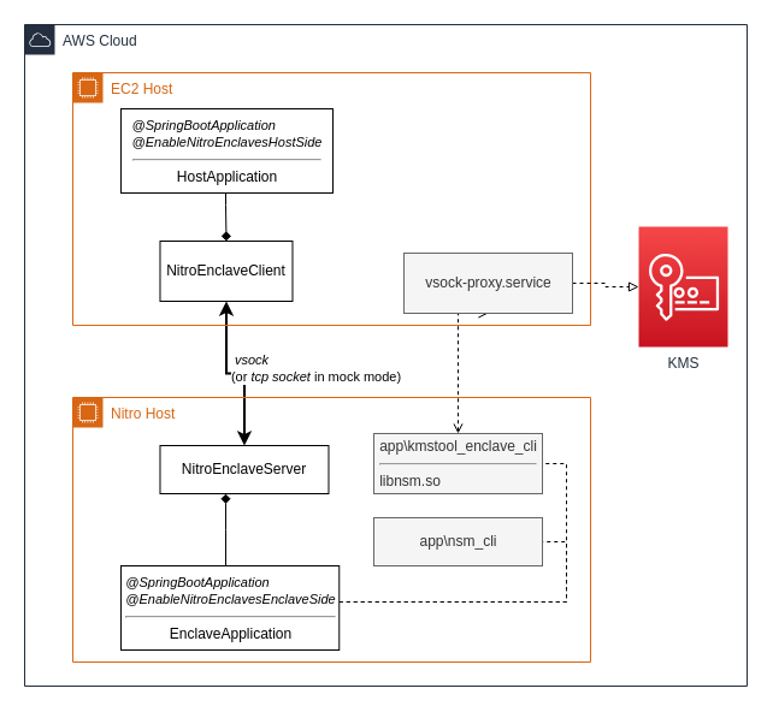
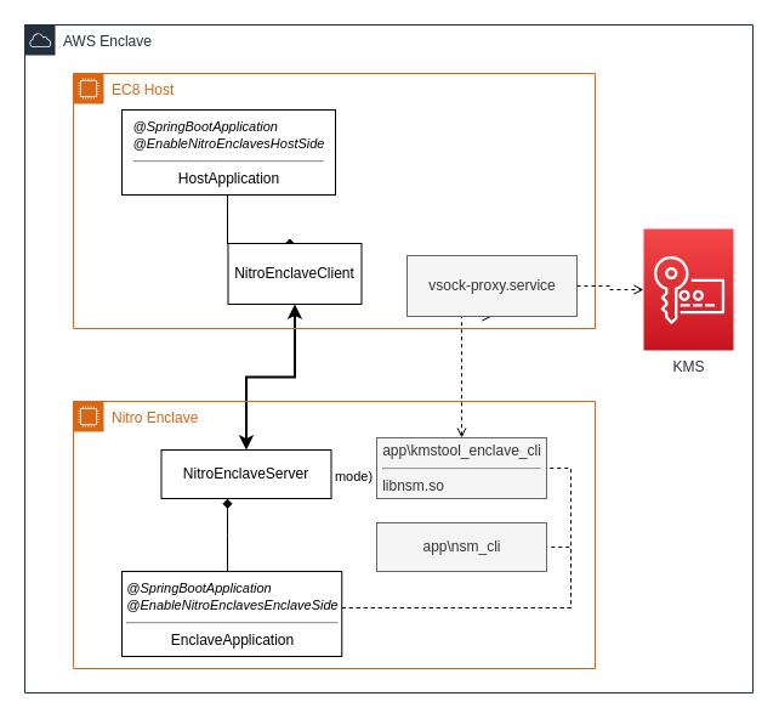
  <mxCell id="0" />
  <mxCell id="1" parent="0" />
  <mxCell id="2" value="&lt;div style=&quot;text-align: left&quot;&gt;&amp;nbsp;&lt;i&gt;vsock&lt;/i&gt;&lt;/div&gt;(or &lt;i&gt;tcp&amp;nbsp;socket&lt;/i&gt; in mock mode)" style="edgeStyle=orthogonalEdgeStyle;rounded=0;orthogonalLoop=1;jettySize=auto;html=1;startArrow=classic;startFill=1;strokeWidth=2;exitX=0.5;exitY=1;exitDx=0;exitDy=0;entryX=0.5;entryY=0;entryDx=0;entryDy=0;" parent="1" source="7" target="12" edge="1"><mxGeometry x="-0.167" y="75" relative="1" as="geometry"><Array as="points" /><mxPoint as="offset" /></mxGeometry></mxCell>
- <mxCell id="3" value="EC2 Host" style="points=[[0,0],[0.25,0],[0.5,0],[0.75,0],[1,0],[1,0.25],[1,0.5],[1,0.75],[1,1],[0.75,1],[0.5,1],[0.25,1],[0,1],[0,0.75],[0,0.5],[0,0.25]];outlineConnect=0;gradientColor=none;html=1;whiteSpace=wrap;fontSize=12;fontStyle=0;shape=mxgraph.aws4.group;grIcon=mxgraph.aws4.group_ec2_instance_contents;strokeColor=#D86613;fillColor=none;verticalAlign=top;align=left;spacingLeft=30;fontColor=#D86613;dashed=0;" parent="1" vertex="1"><mxGeometry x="60" y="60" width="430" height="210" as="geometry" /></mxCell>
- <mxCell id="4" value="Nitro Host" style="points=[[0,0],[0.25,0],[0.5,0],[0.75,0],[1,0],[1,0.25],[1,0.5],[1,0.75],[1,1],[0.75,1],[0.5,1],[0.25,1],[0,1],[0,0.75],[0,0.5],[0,0.25]];outlineConnect=0;gradientColor=none;html=1;whiteSpace=wrap;fontSize=12;fontStyle=0;shape=mxgraph.aws4.group;grIcon=mxgraph.aws4.group_ec2_instance_contents;strokeColor=#D86613;fillColor=none;verticalAlign=top;align=left;spacingLeft=30;fontColor=#D86613;dashed=0;" parent="1" vertex="1"><mxGeometry x="60" y="330" width="430" height="220" as="geometry" /></mxCell>
+ <mxCell id="3" value="EC8 Host" style="points=[[0,0],[0.25,0],[0.5,0],[0.75,0],[1,0],[1,0.25],[1,0.5],[1,0.75],[1,1],[0.75,1],[0.5,1],[0.25,1],[0,1],[0,0.75],[0,0.5],[0,0.25]];outlineConnect=0;gradientColor=none;html=1;whiteSpace=wrap;fontSize=12;fontStyle=0;shape=mxgraph.aws4.group;grIcon=mxgraph.aws4.group_ec2_instance_contents;strokeColor=#D86613;fillColor=none;verticalAlign=top;align=left;spacingLeft=30;fontColor=#D86613;dashed=0;" parent="1" vertex="1"><mxGeometry x="60" y="60" width="430" height="210" as="geometry" /></mxCell>
+ <mxCell id="4" value="Nitro Enclave" style="points=[[0,0],[0.25,0],[0.5,0],[0.75,0],[1,0],[1,0.25],[1,0.5],[1,0.75],[1,1],[0.75,1],[0.5,1],[0.25,1],[0,1],[0,0.75],[0,0.5],[0,0.25]];outlineConnect=0;gradientColor=none;html=1;whiteSpace=wrap;fontSize=12;fontStyle=0;shape=mxgraph.aws4.group;grIcon=mxgraph.aws4.group_ec2_instance_contents;strokeColor=#D86613;fillColor=none;verticalAlign=top;align=left;spacingLeft=30;fontColor=#D86613;dashed=0;" parent="1" vertex="1"><mxGeometry x="60" y="330" width="430" height="220" as="geometry" /></mxCell>
  <mxCell id="5" style="edgeStyle=orthogonalEdgeStyle;rounded=0;orthogonalLoop=1;jettySize=auto;html=1;entryX=0.5;entryY=0;entryDx=0;entryDy=0;endArrow=diamond;endFill=1;" edge="1" parent="1" source="6" target="7"><mxGeometry relative="1" as="geometry"><Array as="points"><mxPoint x="187" y="170" /><mxPoint x="187" y="170" /></Array></mxGeometry></mxCell>
  <mxCell id="6" value="&lt;div style=&quot;text-align: left&quot;&gt;&lt;i&gt;&lt;span style=&quot;font-size: 11px&quot;&gt;@SpringBootApplication&lt;/span&gt;&lt;/i&gt;&lt;/div&gt;&lt;i&gt;&lt;span style=&quot;font-size: 11px&quot;&gt;@EnableNitroEnclavesHostSide&lt;br&gt;&lt;/span&gt;&lt;/i&gt;&lt;hr&gt;HostApplication" style="html=1;" parent="1" vertex="1"><mxGeometry x="100" y="90" width="176" height="70" as="geometry" /></mxCell>
- <mxCell id="7" value="NitroEnclaveClient" style="html=1;" parent="1" vertex="1"><mxGeometry x="132.49" y="200" width="110" height="50" as="geometry" /></mxCell>
+ <mxCell id="7" value="NitroEnclaveClient" style="html=1;" parent="1" vertex="1"><mxGeometry x="187.49" y="200" width="110" height="50" as="geometry" /></mxCell>
  <mxCell id="8" style="edgeStyle=orthogonalEdgeStyle;rounded=0;orthogonalLoop=1;jettySize=auto;html=1;startArrow=none;startFill=0;endArrow=diamond;endFill=1;strokeWidth=1;" parent="1" source="11" target="12" edge="1"><mxGeometry relative="1" as="geometry"><Array as="points"><mxPoint x="187" y="440" /><mxPoint x="187" y="440" /></Array></mxGeometry></mxCell>
  <mxCell id="9" style="edgeStyle=orthogonalEdgeStyle;rounded=0;orthogonalLoop=1;jettySize=auto;html=1;endArrow=none;endFill=0;dashed=1;" edge="1" parent="1" source="11" target="17"><mxGeometry relative="1" as="geometry"><Array as="points"><mxPoint x="470" y="500" /><mxPoint x="470" y="450" /></Array></mxGeometry></mxCell>
  <mxCell id="10" style="edgeStyle=orthogonalEdgeStyle;rounded=0;orthogonalLoop=1;jettySize=auto;html=1;endArrow=none;endFill=0;entryX=1;entryY=0.5;entryDx=0;entryDy=0;dashed=1;" edge="1" parent="1" source="11" target="14"><mxGeometry relative="1" as="geometry"><mxPoint x="310" y="385" as="targetPoint" /><Array as="points"><mxPoint x="470" y="500" /><mxPoint x="470" y="385" /></Array></mxGeometry></mxCell>
  <mxCell id="11" value="&lt;div style=&quot;text-align: left&quot;&gt;&lt;i&gt;&lt;span style=&quot;font-size: 11px&quot;&gt;@SpringBootApplication&lt;/span&gt;&lt;/i&gt;&lt;/div&gt;&lt;i&gt;&lt;font&gt;&lt;span style=&quot;font-size: 11px&quot;&gt;@EnableNitroEnclavesEnclaveSide&lt;/span&gt;&lt;br&gt;&lt;/font&gt;&lt;/i&gt;&lt;hr&gt;EnclaveApplication" style="html=1;" parent="1" vertex="1"><mxGeometry x="100" y="470" width="181.25" height="70" as="geometry" /></mxCell>
  <mxCell id="12" value="NitroEnclaveServer" style="html=1;" parent="1" vertex="1"><mxGeometry x="132.49" y="370" width="140" height="40" as="geometry" /></mxCell>
  <mxCell id="13" value="" style="edgeStyle=orthogonalEdgeStyle;rounded=0;orthogonalLoop=1;jettySize=auto;html=1;entryX=0.5;entryY=1;entryDx=0;entryDy=0;startArrow=open;startFill=0;endArrow=open;endFill=0;strokeWidth=1;dashed=1;" parent="1" source="14" target="16" edge="1"><mxGeometry x="-0.5" relative="1" as="geometry"><Array as="points"><mxPoint x="380" y="300" /><mxPoint x="380" y="300" /></Array><mxPoint as="offset" /></mxGeometry></mxCell>
  <mxCell id="14" value="app\kmstool_enclave_cli&lt;br&gt;&lt;hr&gt;&lt;div style=&quot;text-align: left&quot;&gt;&lt;span&gt;libnsm.so&lt;/span&gt;&lt;/div&gt;" style="html=1;fillColor=#f5f5f5;fontColor=#333333;strokeColor=#666666;" parent="1" vertex="1"><mxGeometry x="310" y="360" width="140" height="50" as="geometry" /></mxCell>
- <mxCell id="15" style="edgeStyle=orthogonalEdgeStyle;rounded=0;orthogonalLoop=1;jettySize=auto;html=1;dashed=1;startArrow=none;startFill=0;endArrow=block;endFill=0;strokeWidth=1;" parent="1" source="16" target="19" edge="1"><mxGeometry relative="1" as="geometry" /></mxCell>
+ <mxCell id="15" style="edgeStyle=orthogonalEdgeStyle;rounded=0;orthogonalLoop=1;jettySize=auto;html=1;dashed=1;startArrow=none;startFill=0;endArrow=open;endFill=0;strokeWidth=1;" parent="1" source="16" target="19" edge="1"><mxGeometry relative="1" as="geometry" /></mxCell>
  <mxCell id="16" value="vsock-proxy.service" style="html=1;fillColor=#f5f5f5;fontColor=#333333;strokeColor=#666666;" parent="1" vertex="1"><mxGeometry x="335" y="210" width="140" height="50" as="geometry" /></mxCell>
  <mxCell id="17" value="app\nsm_cli" style="html=1;align=center;fillColor=#f5f5f5;fontColor=#333333;strokeColor=#666666;" parent="1" vertex="1"><mxGeometry x="310" y="430" width="140" height="40" as="geometry" /></mxCell>
- <mxCell id="18" value="AWS Cloud" style="points=[[0,0],[0.25,0],[0.5,0],[0.75,0],[1,0],[1,0.25],[1,0.5],[1,0.75],[1,1],[0.75,1],[0.5,1],[0.25,1],[0,1],[0,0.75],[0,0.5],[0,0.25]];outlineConnect=0;gradientColor=none;html=1;whiteSpace=wrap;fontSize=12;fontStyle=0;container=1;pointerEvents=0;collapsible=0;recursiveResize=0;shape=mxgraph.aws4.group;grIcon=mxgraph.aws4.group_aws_cloud;strokeColor=#232F3E;fillColor=none;verticalAlign=top;align=left;spacingLeft=30;fontColor=#232F3E;dashed=0;" vertex="1" parent="1"><mxGeometry x="20" y="20" width="600" height="550" as="geometry" /></mxCell>
+ <mxCell id="18" value="AWS Enclave" style="points=[[0,0],[0.25,0],[0.5,0],[0.75,0],[1,0],[1,0.25],[1,0.5],[1,0.75],[1,1],[0.75,1],[0.5,1],[0.25,1],[0,1],[0,0.75],[0,0.5],[0,0.25]];outlineConnect=0;gradientColor=none;html=1;whiteSpace=wrap;fontSize=12;fontStyle=0;container=1;pointerEvents=0;collapsible=0;recursiveResize=0;shape=mxgraph.aws4.group;grIcon=mxgraph.aws4.group_aws_cloud;strokeColor=#232F3E;fillColor=none;verticalAlign=top;align=left;spacingLeft=30;fontColor=#232F3E;dashed=0;" vertex="1" parent="1"><mxGeometry x="20" y="20" width="600" height="550" as="geometry" /></mxCell>
  <mxCell id="19" value="KMS" style="sketch=0;points=[[0,0,0],[0.25,0,0],[0.5,0,0],[0.75,0,0],[1,0,0],[0,1,0],[0.25,1,0],[0.5,1,0],[0.75,1,0],[1,1,0],[0,0.25,0],[0,0.5,0],[0,0.75,0],[1,0.25,0],[1,0.5,0],[1,0.75,0]];outlineConnect=0;fontColor=#232F3E;gradientColor=#F54749;gradientDirection=north;fillColor=#C7131F;strokeColor=#ffffff;dashed=0;verticalLabelPosition=bottom;verticalAlign=top;align=center;html=1;fontSize=12;fontStyle=0;aspect=fixed;shape=mxgraph.aws4.resourceIcon;resIcon=mxgraph.aws4.key_management_service;" parent="18" vertex="1"><mxGeometry x="510" y="168" width="74" height="100" as="geometry" /></mxCell>
